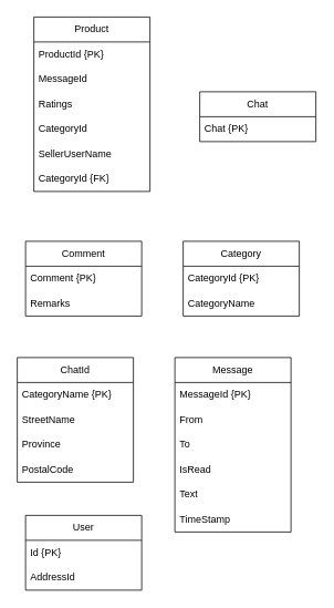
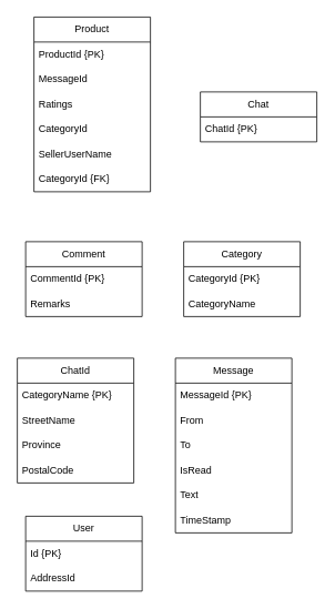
  <mxCell id="0" />
  <mxCell id="1" parent="0" />
  <mxCell id="2" value="Product" style="swimlane;fontStyle=0;childLayout=stackLayout;horizontal=1;startSize=30;horizontalStack=0;resizeParent=1;resizeParentMax=0;resizeLast=0;collapsible=1;marginBottom=0;whiteSpace=wrap;html=1;" vertex="1" parent="1"><mxGeometry x="40" y="20" width="140" height="210" as="geometry" /></mxCell>
  <mxCell id="3" value="ProductId {PK}" style="text;strokeColor=none;fillColor=none;align=left;verticalAlign=middle;spacingLeft=4;spacingRight=4;overflow=hidden;points=[[0,0.5],[1,0.5]];portConstraint=eastwest;rotatable=0;whiteSpace=wrap;html=1;" vertex="1" parent="2"><mxGeometry y="30" width="140" height="30" as="geometry" /></mxCell>
  <mxCell id="4" value="MessageId" style="text;strokeColor=none;fillColor=none;align=left;verticalAlign=middle;spacingLeft=4;spacingRight=4;overflow=hidden;points=[[0,0.5],[1,0.5]];portConstraint=eastwest;rotatable=0;whiteSpace=wrap;html=1;" vertex="1" parent="2"><mxGeometry y="60" width="140" height="30" as="geometry" /></mxCell>
  <mxCell id="5" value="Ratings" style="text;strokeColor=none;fillColor=none;align=left;verticalAlign=middle;spacingLeft=4;spacingRight=4;overflow=hidden;points=[[0,0.5],[1,0.5]];portConstraint=eastwest;rotatable=0;whiteSpace=wrap;html=1;" vertex="1" parent="2"><mxGeometry y="90" width="140" height="30" as="geometry" /></mxCell>
  <mxCell id="6" value="CategoryId" style="text;strokeColor=none;fillColor=none;align=left;verticalAlign=middle;spacingLeft=4;spacingRight=4;overflow=hidden;points=[[0,0.5],[1,0.5]];portConstraint=eastwest;rotatable=0;whiteSpace=wrap;html=1;" vertex="1" parent="2"><mxGeometry y="120" width="140" height="30" as="geometry" /></mxCell>
  <mxCell id="7" value="SellerUserName" style="text;strokeColor=none;fillColor=none;align=left;verticalAlign=middle;spacingLeft=4;spacingRight=4;overflow=hidden;points=[[0,0.5],[1,0.5]];portConstraint=eastwest;rotatable=0;whiteSpace=wrap;html=1;" vertex="1" parent="2"><mxGeometry y="150" width="140" height="30" as="geometry" /></mxCell>
  <mxCell id="8" value="CategoryId {FK}" style="text;strokeColor=none;fillColor=none;align=left;verticalAlign=middle;spacingLeft=4;spacingRight=4;overflow=hidden;points=[[0,0.5],[1,0.5]];portConstraint=eastwest;rotatable=0;whiteSpace=wrap;html=1;" vertex="1" parent="2"><mxGeometry y="180" width="140" height="30" as="geometry" /></mxCell>
  <mxCell id="9" value="Comment" style="swimlane;fontStyle=0;childLayout=stackLayout;horizontal=1;startSize=30;horizontalStack=0;resizeParent=1;resizeParentMax=0;resizeLast=0;collapsible=1;marginBottom=0;whiteSpace=wrap;html=1;" vertex="1" parent="1"><mxGeometry x="30" y="290" width="140" height="90" as="geometry" /></mxCell>
- <mxCell id="10" value="Comment {PK}" style="text;strokeColor=none;fillColor=none;align=left;verticalAlign=middle;spacingLeft=4;spacingRight=4;overflow=hidden;points=[[0,0.5],[1,0.5]];portConstraint=eastwest;rotatable=0;whiteSpace=wrap;html=1;" vertex="1" parent="9"><mxGeometry y="30" width="140" height="30" as="geometry" /></mxCell>
+ <mxCell id="10" value="CommentId {PK}" style="text;strokeColor=none;fillColor=none;align=left;verticalAlign=middle;spacingLeft=4;spacingRight=4;overflow=hidden;points=[[0,0.5],[1,0.5]];portConstraint=eastwest;rotatable=0;whiteSpace=wrap;html=1;" vertex="1" parent="9"><mxGeometry y="30" width="140" height="30" as="geometry" /></mxCell>
  <mxCell id="11" value="Remarks" style="text;strokeColor=none;fillColor=none;align=left;verticalAlign=middle;spacingLeft=4;spacingRight=4;overflow=hidden;points=[[0,0.5],[1,0.5]];portConstraint=eastwest;rotatable=0;whiteSpace=wrap;html=1;" vertex="1" parent="9"><mxGeometry y="60" width="140" height="30" as="geometry" /></mxCell>
  <mxCell id="12" value="Category" style="swimlane;fontStyle=0;childLayout=stackLayout;horizontal=1;startSize=30;horizontalStack=0;resizeParent=1;resizeParentMax=0;resizeLast=0;collapsible=1;marginBottom=0;whiteSpace=wrap;html=1;" vertex="1" parent="1"><mxGeometry x="220" y="290" width="140" height="90" as="geometry" /></mxCell>
  <mxCell id="13" value="CategoryId {PK}" style="text;strokeColor=none;fillColor=none;align=left;verticalAlign=middle;spacingLeft=4;spacingRight=4;overflow=hidden;points=[[0,0.5],[1,0.5]];portConstraint=eastwest;rotatable=0;whiteSpace=wrap;html=1;" vertex="1" parent="12"><mxGeometry y="30" width="140" height="30" as="geometry" /></mxCell>
  <mxCell id="14" value="CategoryName" style="text;strokeColor=none;fillColor=none;align=left;verticalAlign=middle;spacingLeft=4;spacingRight=4;overflow=hidden;points=[[0,0.5],[1,0.5]];portConstraint=eastwest;rotatable=0;whiteSpace=wrap;html=1;" vertex="1" parent="12"><mxGeometry y="60" width="140" height="30" as="geometry" /></mxCell>
  <mxCell id="15" value="ChatId" style="swimlane;fontStyle=0;childLayout=stackLayout;horizontal=1;startSize=30;horizontalStack=0;resizeParent=1;resizeParentMax=0;resizeLast=0;collapsible=1;marginBottom=0;whiteSpace=wrap;html=1;" vertex="1" parent="1"><mxGeometry x="20" y="430" width="140" height="150" as="geometry" /></mxCell>
  <mxCell id="16" value="CategoryName {PK}" style="text;strokeColor=none;fillColor=none;align=left;verticalAlign=middle;spacingLeft=4;spacingRight=4;overflow=hidden;points=[[0,0.5],[1,0.5]];portConstraint=eastwest;rotatable=0;whiteSpace=wrap;html=1;" vertex="1" parent="15"><mxGeometry y="30" width="140" height="30" as="geometry" /></mxCell>
  <mxCell id="17" value="StreetName" style="text;strokeColor=none;fillColor=none;align=left;verticalAlign=middle;spacingLeft=4;spacingRight=4;overflow=hidden;points=[[0,0.5],[1,0.5]];portConstraint=eastwest;rotatable=0;whiteSpace=wrap;html=1;" vertex="1" parent="15"><mxGeometry y="60" width="140" height="30" as="geometry" /></mxCell>
  <mxCell id="18" value="Province" style="text;strokeColor=none;fillColor=none;align=left;verticalAlign=middle;spacingLeft=4;spacingRight=4;overflow=hidden;points=[[0,0.5],[1,0.5]];portConstraint=eastwest;rotatable=0;whiteSpace=wrap;html=1;" vertex="1" parent="15"><mxGeometry y="90" width="140" height="30" as="geometry" /></mxCell>
  <mxCell id="19" value="PostalCode" style="text;strokeColor=none;fillColor=none;align=left;verticalAlign=middle;spacingLeft=4;spacingRight=4;overflow=hidden;points=[[0,0.5],[1,0.5]];portConstraint=eastwest;rotatable=0;whiteSpace=wrap;html=1;" vertex="1" parent="15"><mxGeometry y="120" width="140" height="30" as="geometry" /></mxCell>
  <mxCell id="20" value="Message" style="swimlane;fontStyle=0;childLayout=stackLayout;horizontal=1;startSize=30;horizontalStack=0;resizeParent=1;resizeParentMax=0;resizeLast=0;collapsible=1;marginBottom=0;whiteSpace=wrap;html=1;" vertex="1" parent="1"><mxGeometry x="210" y="430" width="140" height="210" as="geometry" /></mxCell>
  <mxCell id="21" value="MessageId {PK}" style="text;strokeColor=none;fillColor=none;align=left;verticalAlign=middle;spacingLeft=4;spacingRight=4;overflow=hidden;points=[[0,0.5],[1,0.5]];portConstraint=eastwest;rotatable=0;whiteSpace=wrap;html=1;" vertex="1" parent="20"><mxGeometry y="30" width="140" height="30" as="geometry" /></mxCell>
  <mxCell id="22" value="From" style="text;strokeColor=none;fillColor=none;align=left;verticalAlign=middle;spacingLeft=4;spacingRight=4;overflow=hidden;points=[[0,0.5],[1,0.5]];portConstraint=eastwest;rotatable=0;whiteSpace=wrap;html=1;" vertex="1" parent="20"><mxGeometry y="60" width="140" height="30" as="geometry" /></mxCell>
  <mxCell id="23" value="To" style="text;strokeColor=none;fillColor=none;align=left;verticalAlign=middle;spacingLeft=4;spacingRight=4;overflow=hidden;points=[[0,0.5],[1,0.5]];portConstraint=eastwest;rotatable=0;whiteSpace=wrap;html=1;" vertex="1" parent="20"><mxGeometry y="90" width="140" height="30" as="geometry" /></mxCell>
  <mxCell id="24" value="IsRead" style="text;strokeColor=none;fillColor=none;align=left;verticalAlign=middle;spacingLeft=4;spacingRight=4;overflow=hidden;points=[[0,0.5],[1,0.5]];portConstraint=eastwest;rotatable=0;whiteSpace=wrap;html=1;" vertex="1" parent="20"><mxGeometry y="120" width="140" height="30" as="geometry" /></mxCell>
  <mxCell id="25" value="Text" style="text;strokeColor=none;fillColor=none;align=left;verticalAlign=middle;spacingLeft=4;spacingRight=4;overflow=hidden;points=[[0,0.5],[1,0.5]];portConstraint=eastwest;rotatable=0;whiteSpace=wrap;html=1;" vertex="1" parent="20"><mxGeometry y="150" width="140" height="30" as="geometry" /></mxCell>
  <mxCell id="26" value="TimeStamp" style="text;strokeColor=none;fillColor=none;align=left;verticalAlign=middle;spacingLeft=4;spacingRight=4;overflow=hidden;points=[[0,0.5],[1,0.5]];portConstraint=eastwest;rotatable=0;whiteSpace=wrap;html=1;" vertex="1" parent="20"><mxGeometry y="180" width="140" height="30" as="geometry" /></mxCell>
  <mxCell id="27" value="Chat" style="swimlane;fontStyle=0;childLayout=stackLayout;horizontal=1;startSize=30;horizontalStack=0;resizeParent=1;resizeParentMax=0;resizeLast=0;collapsible=1;marginBottom=0;whiteSpace=wrap;html=1;" vertex="1" parent="1"><mxGeometry x="240" y="110" width="140" height="60" as="geometry" /></mxCell>
- <mxCell id="28" value="Chat {PK}" style="text;strokeColor=none;fillColor=none;align=left;verticalAlign=middle;spacingLeft=4;spacingRight=4;overflow=hidden;points=[[0,0.5],[1,0.5]];portConstraint=eastwest;rotatable=0;whiteSpace=wrap;html=1;" vertex="1" parent="27"><mxGeometry y="30" width="140" height="30" as="geometry" /></mxCell>
+ <mxCell id="28" value="ChatId {PK}" style="text;strokeColor=none;fillColor=none;align=left;verticalAlign=middle;spacingLeft=4;spacingRight=4;overflow=hidden;points=[[0,0.5],[1,0.5]];portConstraint=eastwest;rotatable=0;whiteSpace=wrap;html=1;" vertex="1" parent="27"><mxGeometry y="30" width="140" height="30" as="geometry" /></mxCell>
  <mxCell id="29" value="User" style="swimlane;fontStyle=0;childLayout=stackLayout;horizontal=1;startSize=30;horizontalStack=0;resizeParent=1;resizeParentMax=0;resizeLast=0;collapsible=1;marginBottom=0;whiteSpace=wrap;html=1;" vertex="1" parent="1"><mxGeometry x="30" y="620" width="140" height="90" as="geometry" /></mxCell>
  <mxCell id="30" value="Id {PK}" style="text;strokeColor=none;fillColor=none;align=left;verticalAlign=middle;spacingLeft=4;spacingRight=4;overflow=hidden;points=[[0,0.5],[1,0.5]];portConstraint=eastwest;rotatable=0;whiteSpace=wrap;html=1;" vertex="1" parent="29"><mxGeometry y="30" width="140" height="30" as="geometry" /></mxCell>
  <mxCell id="31" value="AddressId" style="text;strokeColor=none;fillColor=none;align=left;verticalAlign=middle;spacingLeft=4;spacingRight=4;overflow=hidden;points=[[0,0.5],[1,0.5]];portConstraint=eastwest;rotatable=0;whiteSpace=wrap;html=1;" vertex="1" parent="29"><mxGeometry y="60" width="140" height="30" as="geometry" /></mxCell>
